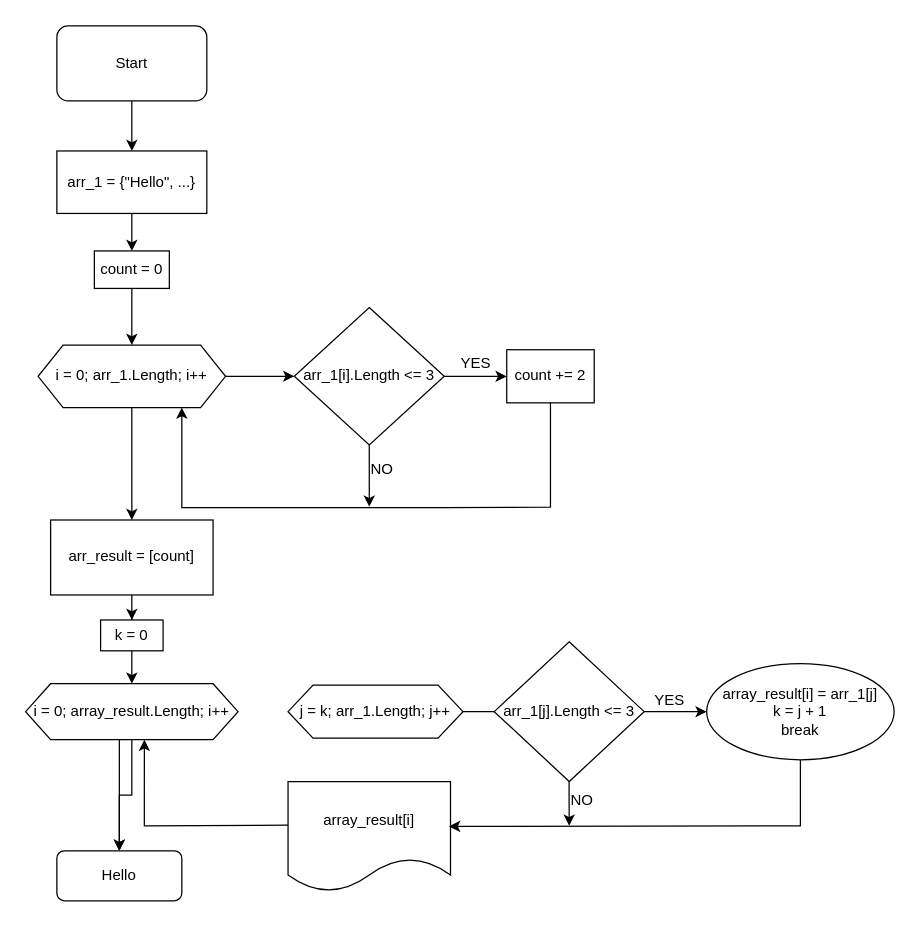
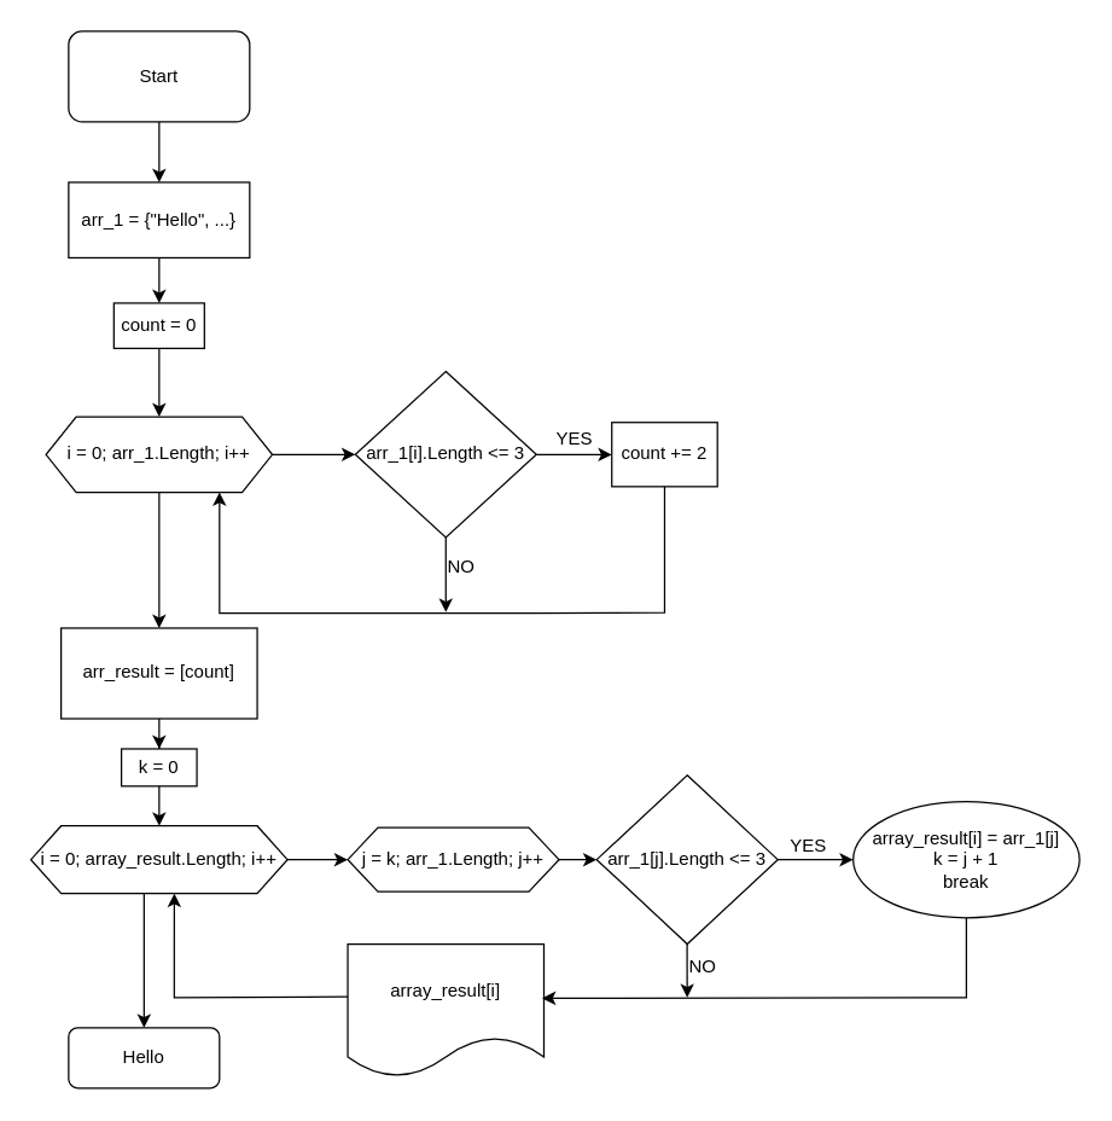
  <mxCell id="0" />
  <mxCell id="1" parent="0" />
  <mxCell id="2" value="" style="edgeStyle=orthogonalEdgeStyle;rounded=0;orthogonalLoop=1;jettySize=auto;html=1;" edge="1" parent="1" source="3" target="5"><mxGeometry relative="1" as="geometry" /></mxCell>
  <mxCell id="3" value="arr_1 = {&quot;Hello&quot;, ...}" style="whiteSpace=wrap;html=1;" vertex="1" parent="1"><mxGeometry x="45" y="120" width="120" height="50" as="geometry" /></mxCell>
  <mxCell id="4" value="" style="edgeStyle=orthogonalEdgeStyle;rounded=0;orthogonalLoop=1;jettySize=auto;html=1;" edge="1" parent="1" source="5" target="8"><mxGeometry relative="1" as="geometry" /></mxCell>
  <mxCell id="5" value="count = 0" style="whiteSpace=wrap;html=1;" vertex="1" parent="1"><mxGeometry x="75" y="200" width="60" height="30" as="geometry" /></mxCell>
  <mxCell id="6" value="" style="edgeStyle=orthogonalEdgeStyle;rounded=0;orthogonalLoop=1;jettySize=auto;html=1;" edge="1" parent="1" source="8" target="10"><mxGeometry relative="1" as="geometry" /></mxCell>
  <mxCell id="7" value="" style="edgeStyle=orthogonalEdgeStyle;rounded=0;orthogonalLoop=1;jettySize=auto;html=1;" edge="1" parent="1" source="8" target="14"><mxGeometry relative="1" as="geometry" /></mxCell>
  <mxCell id="8" value="i = 0; arr_1.Length; i++" style="shape=hexagon;perimeter=hexagonPerimeter2;whiteSpace=wrap;html=1;fixedSize=1;" vertex="1" parent="1"><mxGeometry x="30" y="275.31" width="150" height="50" as="geometry" /></mxCell>
  <mxCell id="9" value="" style="edgeStyle=orthogonalEdgeStyle;rounded=0;orthogonalLoop=1;jettySize=auto;html=1;" edge="1" parent="1" source="10" target="11"><mxGeometry relative="1" as="geometry" /></mxCell>
  <mxCell id="10" value="arr_1[i].Length &amp;lt;= 3" style="rhombus;whiteSpace=wrap;html=1;" vertex="1" parent="1"><mxGeometry x="235" y="245.31" width="120" height="110" as="geometry" /></mxCell>
  <mxCell id="11" value="count += 2" style="whiteSpace=wrap;html=1;" vertex="1" parent="1"><mxGeometry x="405" y="279.06" width="70" height="42.5" as="geometry" /></mxCell>
  <mxCell id="12" value="" style="endArrow=classic;html=1;rounded=0;exitX=0.5;exitY=1;exitDx=0;exitDy=0;" edge="1" parent="1" source="11"><mxGeometry width="50" height="50" relative="1" as="geometry"><mxPoint x="565" y="305.31" as="sourcePoint" /><mxPoint x="145" y="325.31" as="targetPoint" /><Array as="points"><mxPoint x="440" y="350" /><mxPoint x="440" y="405" /><mxPoint x="355" y="405.31" /><mxPoint x="145" y="405.31" /><mxPoint x="145" y="375.31" /></Array></mxGeometry></mxCell>
  <mxCell id="13" value="" style="edgeStyle=orthogonalEdgeStyle;rounded=0;orthogonalLoop=1;jettySize=auto;html=1;entryX=0.5;entryY=0;entryDx=0;entryDy=0;" edge="1" parent="1" source="14" target="18"><mxGeometry relative="1" as="geometry" /></mxCell>
  <mxCell id="14" value="arr_result = [count]" style="whiteSpace=wrap;html=1;" vertex="1" parent="1"><mxGeometry x="40" y="415.31" width="130" height="60" as="geometry" /></mxCell>
  <mxCell id="15" value="YES" style="text;html=1;align=center;verticalAlign=middle;resizable=0;points=[];autosize=1;strokeColor=none;fillColor=none;" vertex="1" parent="1"><mxGeometry x="355" y="275.31" width="50" height="30" as="geometry" /></mxCell>
  <mxCell id="16" value="NO" style="text;html=1;align=center;verticalAlign=middle;resizable=0;points=[];autosize=1;strokeColor=none;fillColor=none;" vertex="1" parent="1"><mxGeometry x="285" y="360" width="40" height="30" as="geometry" /></mxCell>
  <mxCell id="17" value="" style="edgeStyle=orthogonalEdgeStyle;rounded=0;orthogonalLoop=1;jettySize=auto;html=1;" edge="1" parent="1" source="18" target="21"><mxGeometry relative="1" as="geometry" /></mxCell>
  <mxCell id="18" value="k = 0" style="whiteSpace=wrap;html=1;" vertex="1" parent="1"><mxGeometry x="80" y="495.31" width="50" height="24.69" as="geometry" /></mxCell>
- <mxCell id="19" value="" style="edgeStyle=orthogonalEdgeStyle;rounded=0;orthogonalLoop=1;jettySize=auto;html=1;" edge="1" parent="1" source="21" target="34"><mxGeometry relative="1" as="geometry" /></mxCell>
+ <mxCell id="19" value="" style="edgeStyle=orthogonalEdgeStyle;rounded=0;orthogonalLoop=1;jettySize=auto;html=1;" edge="1" parent="1" source="21" target="23"><mxGeometry relative="1" as="geometry" /></mxCell>
  <mxCell id="20" value="" style="edgeStyle=orthogonalEdgeStyle;rounded=0;orthogonalLoop=1;jettySize=auto;html=1;" edge="1" parent="1"><mxGeometry relative="1" as="geometry"><mxPoint x="95" y="591.02" as="sourcePoint" /><mxPoint x="95" y="680.005" as="targetPoint" /></mxGeometry></mxCell>
  <mxCell id="21" value="i = 0; array_result.Length; i++" style="shape=hexagon;perimeter=hexagonPerimeter2;whiteSpace=wrap;html=1;fixedSize=1;" vertex="1" parent="1"><mxGeometry x="20" y="546.33" width="170" height="44.69" as="geometry" /></mxCell>
- <mxCell id="22" value="" style="edgeStyle=orthogonalEdgeStyle;rounded=0;orthogonalLoop=1;jettySize=auto;html=1;endArrow=none;" edge="1" parent="1" source="23" target="25"><mxGeometry relative="1" as="geometry" /></mxCell>
+ <mxCell id="22" value="" style="edgeStyle=orthogonalEdgeStyle;rounded=0;orthogonalLoop=1;jettySize=auto;html=1;" edge="1" parent="1" source="23" target="25"><mxGeometry relative="1" as="geometry" /></mxCell>
  <mxCell id="23" value="j = k; arr_1.Length; j++" style="shape=hexagon;perimeter=hexagonPerimeter2;whiteSpace=wrap;html=1;fixedSize=1;" vertex="1" parent="1"><mxGeometry x="230" y="547.5" width="140" height="42.35" as="geometry" /></mxCell>
  <mxCell id="24" value="" style="edgeStyle=orthogonalEdgeStyle;rounded=0;orthogonalLoop=1;jettySize=auto;html=1;" edge="1" parent="1" source="25" target="27"><mxGeometry relative="1" as="geometry" /></mxCell>
  <mxCell id="25" value="arr_1[j].Length &amp;lt;= 3" style="rhombus;whiteSpace=wrap;html=1;" vertex="1" parent="1"><mxGeometry x="395" y="512.76" width="120" height="111.83" as="geometry" /></mxCell>
  <mxCell id="26" value="" style="endArrow=classic;html=1;rounded=0;exitX=0.5;exitY=1;exitDx=0;exitDy=0;" edge="1" parent="1" source="10"><mxGeometry width="50" height="50" relative="1" as="geometry"><mxPoint x="295" y="360" as="sourcePoint" /><mxPoint x="295" y="404.69" as="targetPoint" /></mxGeometry></mxCell>
  <mxCell id="27" value="array_result[i] = arr_1[j]&lt;br&gt;k = j + 1&lt;br&gt;break" style="ellipse;whiteSpace=wrap;html=1;" vertex="1" parent="1"><mxGeometry x="565" y="530.18" width="150" height="76.99" as="geometry" /></mxCell>
  <mxCell id="28" value="YES" style="text;html=1;align=center;verticalAlign=middle;resizable=0;points=[];autosize=1;strokeColor=none;fillColor=none;" vertex="1" parent="1"><mxGeometry x="510" y="545" width="50" height="30" as="geometry" /></mxCell>
  <mxCell id="29" value="" style="endArrow=classic;html=1;rounded=0;exitX=0.5;exitY=1;exitDx=0;exitDy=0;" edge="1" parent="1"><mxGeometry width="50" height="50" relative="1" as="geometry"><mxPoint x="454.91" y="624.59" as="sourcePoint" /><mxPoint x="455" y="660" as="targetPoint" /><Array as="points"><mxPoint x="454.91" y="640" /></Array></mxGeometry></mxCell>
  <mxCell id="30" value="NO" style="text;html=1;align=center;verticalAlign=middle;resizable=0;points=[];autosize=1;strokeColor=none;fillColor=none;" vertex="1" parent="1"><mxGeometry x="445" y="624.59" width="40" height="30" as="geometry" /></mxCell>
  <mxCell id="31" value="array_result[i]" style="shape=document;whiteSpace=wrap;html=1;boundedLbl=1;" vertex="1" parent="1"><mxGeometry x="230" y="624.59" width="130" height="88" as="geometry" /></mxCell>
  <mxCell id="32" value="" style="endArrow=classic;html=1;rounded=0;exitX=0.5;exitY=1;exitDx=0;exitDy=0;entryX=0.991;entryY=0.408;entryDx=0;entryDy=0;entryPerimeter=0;" edge="1" parent="1" source="27" target="31"><mxGeometry width="50" height="50" relative="1" as="geometry"><mxPoint x="295" y="600" as="sourcePoint" /><mxPoint x="345" y="550" as="targetPoint" /><Array as="points"><mxPoint x="640" y="660" /></Array></mxGeometry></mxCell>
  <mxCell id="33" value="" style="endArrow=classic;html=1;rounded=0;exitX=0.001;exitY=0.397;exitDx=0;exitDy=0;exitPerimeter=0;entryX=0.559;entryY=1.001;entryDx=0;entryDy=0;entryPerimeter=0;" edge="1" parent="1" source="31" target="21"><mxGeometry width="50" height="50" relative="1" as="geometry"><mxPoint x="105" y="674.59" as="sourcePoint" /><mxPoint x="115" y="600" as="targetPoint" /><Array as="points"><mxPoint x="115" y="660" /><mxPoint x="115" y="630" /></Array></mxGeometry></mxCell>
  <mxCell id="34" value="Hello" style="rounded=1;whiteSpace=wrap;html=1;" vertex="1" parent="1"><mxGeometry x="45" y="680.01" width="100" height="39.99" as="geometry" /></mxCell>
  <mxCell id="35" value="" style="edgeStyle=orthogonalEdgeStyle;rounded=0;orthogonalLoop=1;jettySize=auto;html=1;" edge="1" parent="1" source="36" target="3"><mxGeometry relative="1" as="geometry" /></mxCell>
  <mxCell id="36" value="Start" style="rounded=1;whiteSpace=wrap;html=1;" vertex="1" parent="1"><mxGeometry x="45" y="20" width="120" height="60" as="geometry" /></mxCell>
